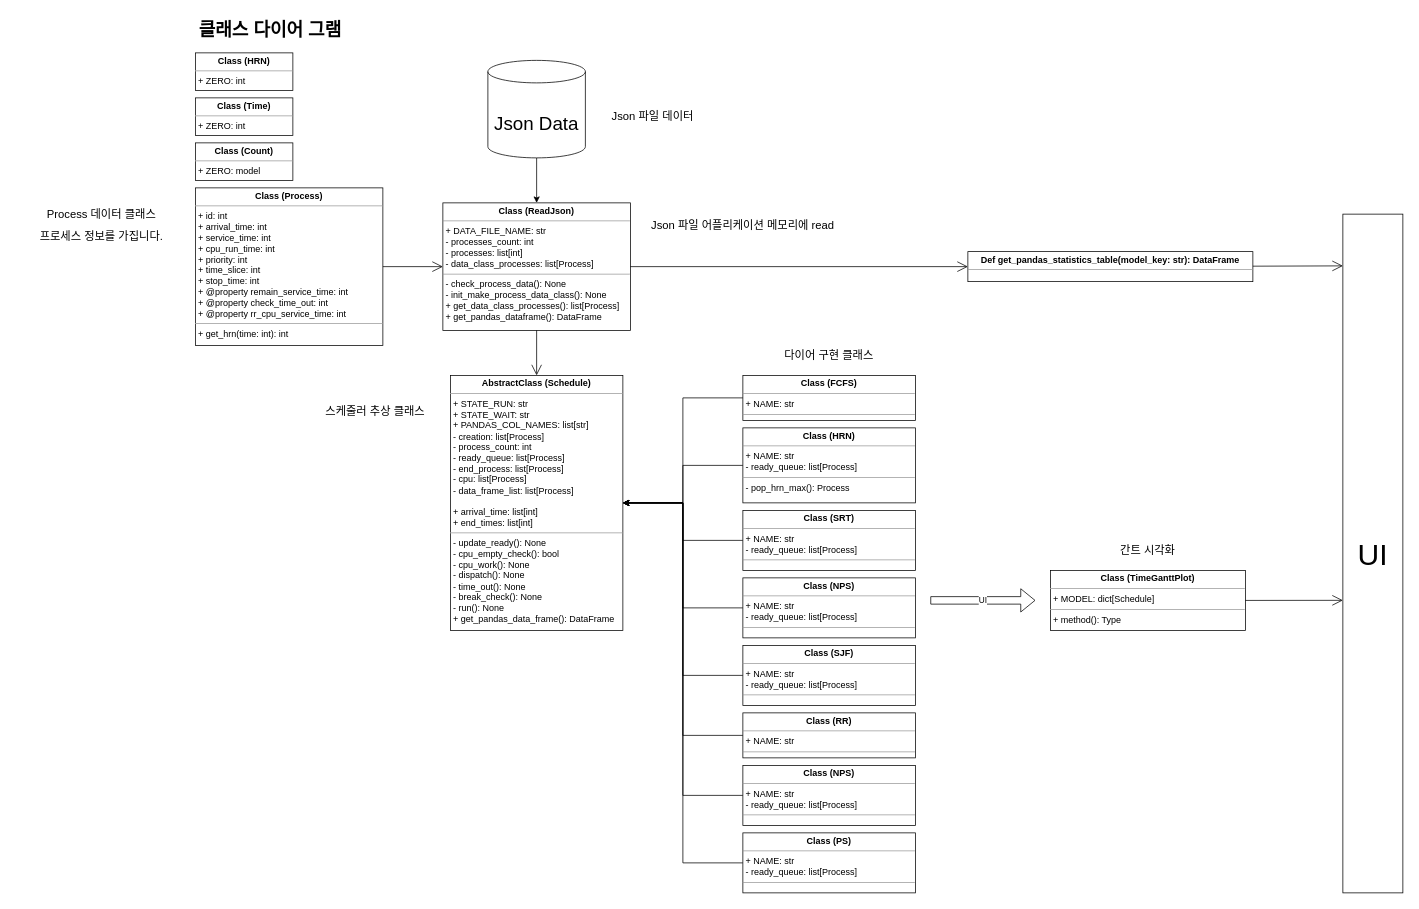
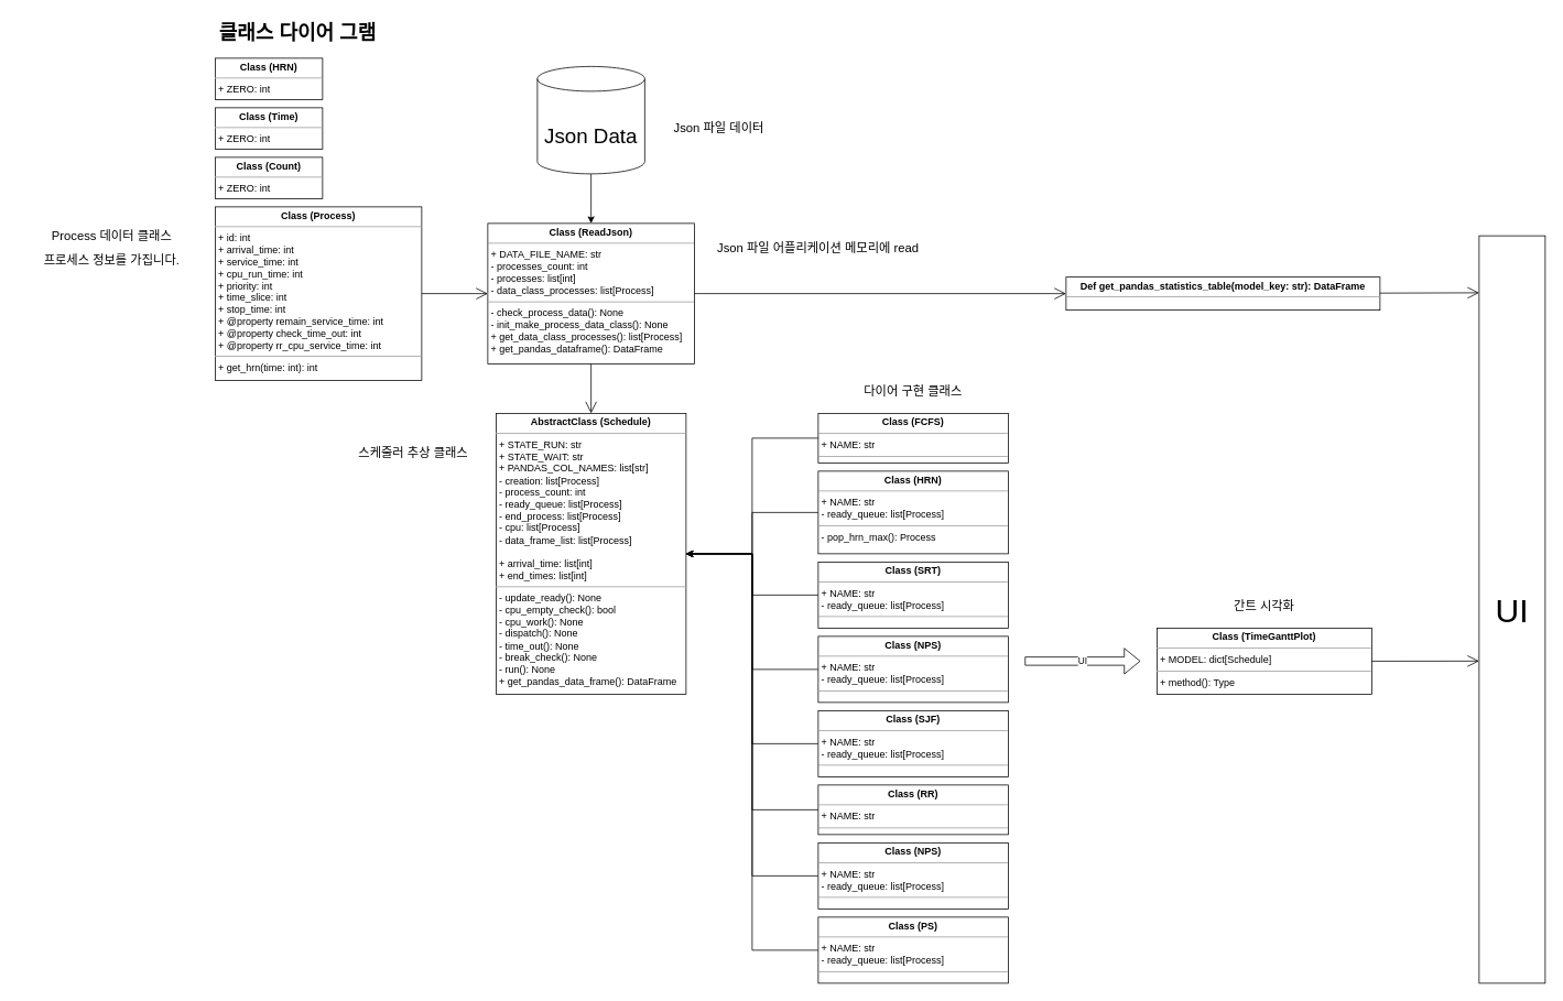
  <mxCell id="0" />
  <mxCell id="1" parent="0" />
  <mxCell id="2" value="&lt;h1&gt;클래스 다이어 그램&lt;/h1&gt;" style="text;html=1;strokeColor=none;fillColor=none;spacing=5;spacingTop=-20;whiteSpace=wrap;overflow=hidden;rounded=0;" parent="1" vertex="1"><mxGeometry x="260" y="20" width="237" height="40" as="geometry" /></mxCell>
  <mxCell id="3" value="&lt;p style=&quot;margin: 0px ; margin-top: 4px ; text-align: center&quot;&gt;&lt;b&gt;Class (Process)&lt;/b&gt;&lt;/p&gt;&lt;hr size=&quot;1&quot;&gt;&lt;p style=&quot;margin: 0px ; margin-left: 4px&quot;&gt;+ id: int&lt;/p&gt;&lt;p style=&quot;margin: 0px ; margin-left: 4px&quot;&gt;+ arrival_time: int&lt;br&gt;&lt;/p&gt;&lt;p style=&quot;margin: 0px ; margin-left: 4px&quot;&gt;+ service_time: int&lt;br&gt;&lt;/p&gt;&lt;p style=&quot;margin: 0px ; margin-left: 4px&quot;&gt;+ cpu_run_time: int&lt;br&gt;&lt;/p&gt;&lt;p style=&quot;margin: 0px ; margin-left: 4px&quot;&gt;+ priority: int&lt;br&gt;&lt;/p&gt;&lt;p style=&quot;margin: 0px ; margin-left: 4px&quot;&gt;+ time_slice: int&lt;br&gt;&lt;/p&gt;&lt;p style=&quot;margin: 0px ; margin-left: 4px&quot;&gt;+ stop_time: int&lt;br&gt;&lt;/p&gt;&lt;p style=&quot;margin: 0px ; margin-left: 4px&quot;&gt;+ @property remain_service_time: int&lt;/p&gt;&lt;p style=&quot;margin: 0px ; margin-left: 4px&quot;&gt;+ @property check_time_out: int&lt;br&gt;&lt;/p&gt;&lt;p style=&quot;margin: 0px ; margin-left: 4px&quot;&gt;+ @property rr_cpu_service_time: int&lt;br&gt;&lt;/p&gt;&lt;hr size=&quot;1&quot;&gt;&lt;p style=&quot;margin: 0px ; margin-left: 4px&quot;&gt;+ get_hrn(time: int): int&lt;br&gt;&lt;/p&gt;" style="verticalAlign=top;align=left;overflow=fill;fontSize=12;fontFamily=Helvetica;html=1;" parent="1" vertex="1"><mxGeometry x="260" y="250" width="250" height="210" as="geometry" /></mxCell>
  <mxCell id="4" value="&lt;p style=&quot;margin: 0px ; margin-top: 4px ; text-align: center&quot;&gt;&lt;b&gt;Class (HRN)&lt;/b&gt;&lt;/p&gt;&lt;hr size=&quot;1&quot;&gt;&lt;p style=&quot;margin: 0px ; margin-left: 4px&quot;&gt;+ ZERO: int&lt;/p&gt;" style="verticalAlign=top;align=left;overflow=fill;fontSize=12;fontFamily=Helvetica;html=1;" parent="1" vertex="1"><mxGeometry x="260" y="70" width="130" height="50" as="geometry" /></mxCell>
  <mxCell id="5" value="&lt;p style=&quot;margin: 0px ; margin-top: 4px ; text-align: center&quot;&gt;&lt;b&gt;Class (Time)&lt;/b&gt;&lt;/p&gt;&lt;hr size=&quot;1&quot;&gt;&lt;p style=&quot;margin: 0px ; margin-left: 4px&quot;&gt;+ ZERO: int&lt;/p&gt;" style="verticalAlign=top;align=left;overflow=fill;fontSize=12;fontFamily=Helvetica;html=1;" parent="1" vertex="1"><mxGeometry x="260" y="130" width="130" height="50" as="geometry" /></mxCell>
- <mxCell id="6" value="&lt;p style=&quot;margin: 0px ; margin-top: 4px ; text-align: center&quot;&gt;&lt;b&gt;Class (Count)&lt;/b&gt;&lt;/p&gt;&lt;hr size=&quot;1&quot;&gt;&lt;p style=&quot;margin: 0px ; margin-left: 4px&quot;&gt;+ ZERO: model&lt;/p&gt;" style="verticalAlign=top;align=left;overflow=fill;fontSize=12;fontFamily=Helvetica;html=1;" parent="1" vertex="1"><mxGeometry x="260" y="190" width="130" height="50" as="geometry" /></mxCell>
+ <mxCell id="6" value="&lt;p style=&quot;margin: 0px ; margin-top: 4px ; text-align: center&quot;&gt;&lt;b&gt;Class (Count)&lt;/b&gt;&lt;/p&gt;&lt;hr size=&quot;1&quot;&gt;&lt;p style=&quot;margin: 0px ; margin-left: 4px&quot;&gt;+ ZERO: int&lt;/p&gt;" style="verticalAlign=top;align=left;overflow=fill;fontSize=12;fontFamily=Helvetica;html=1;" parent="1" vertex="1"><mxGeometry x="260" y="190" width="130" height="50" as="geometry" /></mxCell>
  <mxCell id="7" value="&lt;p style=&quot;margin: 0px ; margin-top: 4px ; text-align: center&quot;&gt;&lt;b&gt;Class (ReadJson)&lt;/b&gt;&lt;/p&gt;&lt;hr size=&quot;1&quot;&gt;&lt;p style=&quot;margin: 0px ; margin-left: 4px&quot;&gt;+ DATA_FILE_NAME: str&lt;/p&gt;&lt;p style=&quot;margin: 0px ; margin-left: 4px&quot;&gt;- processes_count: int&lt;br&gt;&lt;/p&gt;&lt;p style=&quot;margin: 0px ; margin-left: 4px&quot;&gt;- processes: list[int]&lt;/p&gt;&lt;p style=&quot;margin: 0px ; margin-left: 4px&quot;&gt;- data_class_processes: list[Process]&lt;/p&gt;&lt;hr size=&quot;1&quot;&gt;&lt;p style=&quot;margin: 0px ; margin-left: 4px&quot;&gt;- check_process_data(): None&lt;br&gt;&lt;/p&gt;&lt;p style=&quot;margin: 0px ; margin-left: 4px&quot;&gt;- init_make_process_data_class(): None&lt;br&gt;&lt;/p&gt;&lt;p style=&quot;margin: 0px ; margin-left: 4px&quot;&gt;+ get_data_class_processes(): list[Process]&lt;br&gt;&lt;/p&gt;&lt;p style=&quot;margin: 0px ; margin-left: 4px&quot;&gt;+ get_pandas_dataframe(): DataFrame&lt;br&gt;&lt;/p&gt;" style="verticalAlign=top;align=left;overflow=fill;fontSize=12;fontFamily=Helvetica;html=1;" parent="1" vertex="1"><mxGeometry x="590" y="270" width="250" height="170" as="geometry" /></mxCell>
  <mxCell id="8" value="&lt;p style=&quot;margin: 0px ; margin-top: 4px ; text-align: center&quot;&gt;&lt;b&gt;Def get_pandas_statistics_table(model_key: str): DataFrame&lt;/b&gt;&lt;/p&gt;&lt;hr size=&quot;1&quot;&gt;&lt;p style=&quot;margin: 0px ; margin-left: 4px&quot;&gt;&lt;br&gt;&lt;/p&gt;" style="verticalAlign=top;align=left;overflow=fill;fontSize=12;fontFamily=Helvetica;html=1;" parent="1" vertex="1"><mxGeometry x="1290" y="335" width="380" height="40" as="geometry" /></mxCell>
  <mxCell id="9" style="edgeStyle=orthogonalEdgeStyle;rounded=0;orthogonalLoop=1;jettySize=auto;html=1;" parent="1" source="10" target="25" edge="1"><mxGeometry relative="1" as="geometry" /></mxCell>
  <mxCell id="10" value="&lt;p style=&quot;margin: 0px ; margin-top: 4px ; text-align: center&quot;&gt;&lt;b&gt;Class (FCFS)&lt;/b&gt;&lt;/p&gt;&lt;hr size=&quot;1&quot;&gt;&lt;p style=&quot;margin: 0px ; margin-left: 4px&quot;&gt;+ NAME: str&lt;/p&gt;&lt;hr size=&quot;1&quot;&gt;&lt;p style=&quot;margin: 0px ; margin-left: 4px&quot;&gt;&lt;br&gt;&lt;/p&gt;" style="verticalAlign=top;align=left;overflow=fill;fontSize=12;fontFamily=Helvetica;html=1;" parent="1" vertex="1"><mxGeometry x="990" y="500" width="230" height="60" as="geometry" /></mxCell>
  <mxCell id="11" style="edgeStyle=orthogonalEdgeStyle;rounded=0;orthogonalLoop=1;jettySize=auto;html=1;" parent="1" source="12" target="25" edge="1"><mxGeometry relative="1" as="geometry" /></mxCell>
  <mxCell id="12" value="&lt;p style=&quot;margin: 0px ; margin-top: 4px ; text-align: center&quot;&gt;&lt;b&gt;Class (HRN)&lt;/b&gt;&lt;/p&gt;&lt;hr size=&quot;1&quot;&gt;&lt;p style=&quot;margin: 0px ; margin-left: 4px&quot;&gt;+ NAME: str&lt;/p&gt;&lt;p style=&quot;margin: 0px ; margin-left: 4px&quot;&gt;- ready_queue: list[Process]&lt;br&gt;&lt;/p&gt;&lt;hr size=&quot;1&quot;&gt;&lt;p style=&quot;margin: 0px ; margin-left: 4px&quot;&gt;&lt;span&gt;- pop_hrn_max(): Process&lt;/span&gt;&lt;br&gt;&lt;/p&gt;&lt;p style=&quot;margin: 0px ; margin-left: 4px&quot;&gt;&lt;br&gt;&lt;/p&gt;" style="verticalAlign=top;align=left;overflow=fill;fontSize=12;fontFamily=Helvetica;html=1;" parent="1" vertex="1"><mxGeometry x="990" y="570" width="230" height="100" as="geometry" /></mxCell>
  <mxCell id="13" style="edgeStyle=orthogonalEdgeStyle;rounded=0;orthogonalLoop=1;jettySize=auto;html=1;entryX=1;entryY=0.5;entryDx=0;entryDy=0;" parent="1" source="14" target="25" edge="1"><mxGeometry relative="1" as="geometry" /></mxCell>
  <mxCell id="14" value="&lt;p style=&quot;margin: 0px ; margin-top: 4px ; text-align: center&quot;&gt;&lt;b&gt;Class (NPS)&lt;/b&gt;&lt;/p&gt;&lt;hr size=&quot;1&quot;&gt;&lt;p style=&quot;margin: 0px ; margin-left: 4px&quot;&gt;+ NAME: str&lt;/p&gt;&lt;p style=&quot;margin: 0px ; margin-left: 4px&quot;&gt;- ready_queue: list[Process]&lt;br&gt;&lt;/p&gt;&lt;hr size=&quot;1&quot;&gt;&lt;p style=&quot;margin: 0px ; margin-left: 4px&quot;&gt;&lt;br&gt;&lt;/p&gt;" style="verticalAlign=top;align=left;overflow=fill;fontSize=12;fontFamily=Helvetica;html=1;" parent="1" vertex="1"><mxGeometry x="990" y="1020" width="230" height="80" as="geometry" /></mxCell>
  <mxCell id="15" style="edgeStyle=orthogonalEdgeStyle;rounded=0;orthogonalLoop=1;jettySize=auto;html=1;entryX=1;entryY=0.5;entryDx=0;entryDy=0;" parent="1" source="16" target="25" edge="1"><mxGeometry relative="1" as="geometry" /></mxCell>
  <mxCell id="16" value="&lt;p style=&quot;margin: 0px ; margin-top: 4px ; text-align: center&quot;&gt;&lt;b&gt;Class (PS)&lt;/b&gt;&lt;/p&gt;&lt;hr size=&quot;1&quot;&gt;&lt;p style=&quot;margin: 0px ; margin-left: 4px&quot;&gt;+ NAME: str&lt;/p&gt;&lt;p style=&quot;margin: 0px ; margin-left: 4px&quot;&gt;- ready_queue: list[Process]&lt;br&gt;&lt;/p&gt;&lt;hr size=&quot;1&quot;&gt;&lt;p style=&quot;margin: 0px ; margin-left: 4px&quot;&gt;&lt;br&gt;&lt;/p&gt;" style="verticalAlign=top;align=left;overflow=fill;fontSize=12;fontFamily=Helvetica;html=1;" parent="1" vertex="1"><mxGeometry x="990" y="1110" width="230" height="80" as="geometry" /></mxCell>
  <mxCell id="17" style="edgeStyle=orthogonalEdgeStyle;rounded=0;orthogonalLoop=1;jettySize=auto;html=1;" parent="1" source="18" target="25" edge="1"><mxGeometry relative="1" as="geometry" /></mxCell>
  <mxCell id="18" value="&lt;p style=&quot;margin: 0px ; margin-top: 4px ; text-align: center&quot;&gt;&lt;b&gt;Class (NPS)&lt;/b&gt;&lt;/p&gt;&lt;hr size=&quot;1&quot;&gt;&lt;p style=&quot;margin: 0px ; margin-left: 4px&quot;&gt;+ NAME: str&lt;/p&gt;&lt;p style=&quot;margin: 0px ; margin-left: 4px&quot;&gt;- ready_queue: list[Process]&lt;br&gt;&lt;/p&gt;&lt;hr size=&quot;1&quot;&gt;&lt;p style=&quot;margin: 0px ; margin-left: 4px&quot;&gt;&lt;br&gt;&lt;/p&gt;" style="verticalAlign=top;align=left;overflow=fill;fontSize=12;fontFamily=Helvetica;html=1;" parent="1" vertex="1"><mxGeometry x="990" y="770" width="230" height="80" as="geometry" /></mxCell>
  <mxCell id="19" style="edgeStyle=orthogonalEdgeStyle;rounded=0;orthogonalLoop=1;jettySize=auto;html=1;entryX=1;entryY=0.5;entryDx=0;entryDy=0;" parent="1" source="20" target="25" edge="1"><mxGeometry relative="1" as="geometry" /></mxCell>
  <mxCell id="20" value="&lt;p style=&quot;margin: 0px ; margin-top: 4px ; text-align: center&quot;&gt;&lt;b&gt;Class (RR)&lt;/b&gt;&lt;/p&gt;&lt;hr size=&quot;1&quot;&gt;&lt;p style=&quot;margin: 0px ; margin-left: 4px&quot;&gt;+ NAME: str&lt;/p&gt;&lt;hr size=&quot;1&quot;&gt;&lt;p style=&quot;margin: 0px ; margin-left: 4px&quot;&gt;&lt;br&gt;&lt;/p&gt;" style="verticalAlign=top;align=left;overflow=fill;fontSize=12;fontFamily=Helvetica;html=1;" parent="1" vertex="1"><mxGeometry x="990" y="950" width="230" height="60" as="geometry" /></mxCell>
  <mxCell id="21" style="edgeStyle=orthogonalEdgeStyle;rounded=0;orthogonalLoop=1;jettySize=auto;html=1;entryX=1;entryY=0.5;entryDx=0;entryDy=0;" parent="1" source="22" target="25" edge="1"><mxGeometry relative="1" as="geometry" /></mxCell>
  <mxCell id="22" value="&lt;p style=&quot;margin: 0px ; margin-top: 4px ; text-align: center&quot;&gt;&lt;b&gt;Class (SJF)&lt;/b&gt;&lt;/p&gt;&lt;hr size=&quot;1&quot;&gt;&lt;p style=&quot;margin: 0px ; margin-left: 4px&quot;&gt;+ NAME: str&lt;/p&gt;&lt;p style=&quot;margin: 0px ; margin-left: 4px&quot;&gt;- ready_queue: list[Process]&lt;br&gt;&lt;/p&gt;&lt;hr size=&quot;1&quot;&gt;&lt;p style=&quot;margin: 0px ; margin-left: 4px&quot;&gt;&lt;br&gt;&lt;/p&gt;" style="verticalAlign=top;align=left;overflow=fill;fontSize=12;fontFamily=Helvetica;html=1;" parent="1" vertex="1"><mxGeometry x="990" y="860" width="230" height="80" as="geometry" /></mxCell>
  <mxCell id="23" style="edgeStyle=orthogonalEdgeStyle;rounded=0;orthogonalLoop=1;jettySize=auto;html=1;" parent="1" source="24" target="25" edge="1"><mxGeometry relative="1" as="geometry" /></mxCell>
  <mxCell id="24" value="&lt;p style=&quot;margin: 0px ; margin-top: 4px ; text-align: center&quot;&gt;&lt;b&gt;Class (SRT)&lt;/b&gt;&lt;/p&gt;&lt;hr size=&quot;1&quot;&gt;&lt;p style=&quot;margin: 0px ; margin-left: 4px&quot;&gt;+ NAME: str&lt;/p&gt;&lt;p style=&quot;margin: 0px ; margin-left: 4px&quot;&gt;- ready_queue: list[Process]&lt;br&gt;&lt;/p&gt;&lt;hr size=&quot;1&quot;&gt;&lt;p style=&quot;margin: 0px ; margin-left: 4px&quot;&gt;&lt;br&gt;&lt;/p&gt;" style="verticalAlign=top;align=left;overflow=fill;fontSize=12;fontFamily=Helvetica;html=1;" parent="1" vertex="1"><mxGeometry x="990" y="680" width="230" height="80" as="geometry" /></mxCell>
  <mxCell id="25" value="&lt;p style=&quot;margin: 0px ; margin-top: 4px ; text-align: center&quot;&gt;&lt;b&gt;AbstractClass (Schedule)&lt;/b&gt;&lt;br&gt;&lt;/p&gt;&lt;hr size=&quot;1&quot;&gt;&lt;p style=&quot;margin: 0px 0px 0px 4px&quot;&gt;+ STATE_RUN: str&lt;/p&gt;&lt;p style=&quot;margin: 0px 0px 0px 4px&quot;&gt;+ STATE_WAIT: str&lt;br&gt;&lt;/p&gt;&lt;p style=&quot;margin: 0px 0px 0px 4px&quot;&gt;+ PANDAS_COL_NAMES: list[str]&lt;/p&gt;&lt;p style=&quot;margin: 0px 0px 0px 4px&quot;&gt;- creation: list[Process]&lt;/p&gt;&lt;p style=&quot;margin: 0px 0px 0px 4px&quot;&gt;- process_count: int&lt;br&gt;&lt;/p&gt;&lt;p style=&quot;margin: 0px 0px 0px 4px&quot;&gt;- ready_queue: list[Process]&lt;br&gt;&lt;/p&gt;&lt;p style=&quot;margin: 0px 0px 0px 4px&quot;&gt;- end_process: list[Process]&lt;br&gt;&lt;/p&gt;&lt;p style=&quot;margin: 0px 0px 0px 4px&quot;&gt;- cpu: list[Process]&lt;br&gt;&lt;/p&gt;&lt;p style=&quot;margin: 0px 0px 0px 4px&quot;&gt;- data_frame_list: list[Process]&lt;/p&gt;&lt;p style=&quot;margin: 0px 0px 0px 4px&quot;&gt;&lt;br&gt;&lt;/p&gt;&lt;p style=&quot;margin: 0px 0px 0px 4px&quot;&gt;+ arrival_time: list[int]&lt;/p&gt;&lt;p style=&quot;margin: 0px 0px 0px 4px&quot;&gt;+ end_times: list[int]&lt;/p&gt;&lt;hr size=&quot;1&quot;&gt;&lt;p style=&quot;margin: 0px 0px 0px 4px&quot;&gt;- update_ready(): None&lt;/p&gt;&lt;p style=&quot;margin: 0px 0px 0px 4px&quot;&gt;- cpu_empty_check(): bool&lt;br&gt;&lt;/p&gt;&lt;p style=&quot;margin: 0px 0px 0px 4px&quot;&gt;- cpu_work(): None&lt;br&gt;&lt;/p&gt;&lt;p style=&quot;margin: 0px 0px 0px 4px&quot;&gt;- dispatch(): None&lt;br&gt;&lt;/p&gt;&lt;p style=&quot;margin: 0px 0px 0px 4px&quot;&gt;- time_out(): None&lt;br&gt;&lt;/p&gt;&lt;p style=&quot;margin: 0px 0px 0px 4px&quot;&gt;- break_check(): None&lt;br&gt;&lt;/p&gt;&lt;p style=&quot;margin: 0px 0px 0px 4px&quot;&gt;- run(): None&lt;/p&gt;&lt;p style=&quot;margin: 0px 0px 0px 4px&quot;&gt;+ get_pandas_data_frame(): DataFrame&lt;br&gt;&lt;/p&gt;" style="verticalAlign=top;align=left;overflow=fill;fontSize=12;fontFamily=Helvetica;html=1;" parent="1" vertex="1"><mxGeometry x="600" y="500" width="230" height="340" as="geometry" /></mxCell>
  <mxCell id="26" value="&lt;p style=&quot;margin: 0px ; margin-top: 4px ; text-align: center&quot;&gt;&lt;b&gt;Class (TimeGanttPlot)&lt;/b&gt;&lt;/p&gt;&lt;hr size=&quot;1&quot;&gt;&lt;p style=&quot;margin: 0px ; margin-left: 4px&quot;&gt;+ MODEL: dict[Schedule]&lt;/p&gt;&lt;hr size=&quot;1&quot;&gt;&lt;p style=&quot;margin: 0px ; margin-left: 4px&quot;&gt;+ method(): Type&lt;/p&gt;" style="verticalAlign=top;align=left;overflow=fill;fontSize=12;fontFamily=Helvetica;html=1;strokeColor=default;" parent="1" vertex="1"><mxGeometry x="1400" y="760" width="260" height="80" as="geometry" /></mxCell>
  <mxCell id="27" value="" style="endArrow=open;endFill=1;endSize=12;html=1;rounded=0;exitX=1;exitY=0.5;exitDx=0;exitDy=0;entryX=0;entryY=0.5;entryDx=0;entryDy=0;" parent="1" source="3" target="7" edge="1"><mxGeometry width="160" relative="1" as="geometry"><mxPoint x="530" y="390" as="sourcePoint" /><mxPoint x="690" y="390" as="targetPoint" /></mxGeometry></mxCell>
  <mxCell id="28" value="" style="endArrow=open;endFill=1;endSize=12;html=1;rounded=0;exitX=0.5;exitY=1;exitDx=0;exitDy=0;entryX=0.5;entryY=0;entryDx=0;entryDy=0;" parent="1" source="7" target="25" edge="1"><mxGeometry width="160" relative="1" as="geometry"><mxPoint x="1130" y="420" as="sourcePoint" /><mxPoint x="1280" y="420" as="targetPoint" /></mxGeometry></mxCell>
  <mxCell id="29" value="UI" style="shape=flexArrow;endArrow=classic;html=1;rounded=0;" parent="1" edge="1"><mxGeometry width="50" height="50" relative="1" as="geometry"><mxPoint x="1240" y="800" as="sourcePoint" /><mxPoint x="1380" y="800" as="targetPoint" /></mxGeometry></mxCell>
  <mxCell id="30" value="" style="endArrow=open;endFill=1;endSize=12;html=1;rounded=0;exitX=1;exitY=0.5;exitDx=0;exitDy=0;entryX=0;entryY=0.5;entryDx=0;entryDy=0;" parent="1" source="7" target="8" edge="1"><mxGeometry width="160" relative="1" as="geometry"><mxPoint x="725" y="450" as="sourcePoint" /><mxPoint x="990" y="355" as="targetPoint" /></mxGeometry></mxCell>
  <mxCell id="31" value="&lt;font style=&quot;font-size: 40px&quot;&gt;UI&lt;/font&gt;" style="rounded=0;whiteSpace=wrap;html=1;" parent="1" vertex="1"><mxGeometry x="1790" y="285" width="80" height="905" as="geometry" /></mxCell>
  <mxCell id="32" value="" style="endArrow=open;endFill=1;endSize=12;html=1;rounded=0;exitX=1;exitY=0.5;exitDx=0;exitDy=0;" parent="1" edge="1"><mxGeometry width="160" relative="1" as="geometry"><mxPoint x="1670" y="354.41" as="sourcePoint" /><mxPoint x="1790" y="354" as="targetPoint" /></mxGeometry></mxCell>
  <mxCell id="33" value="" style="endArrow=open;endFill=1;endSize=12;html=1;rounded=0;exitX=1;exitY=0.5;exitDx=0;exitDy=0;entryX=0;entryY=0.569;entryDx=0;entryDy=0;entryPerimeter=0;" parent="1" target="31" edge="1"><mxGeometry width="160" relative="1" as="geometry"><mxPoint x="1660" y="800.07" as="sourcePoint" /><mxPoint x="1780" y="799.66" as="targetPoint" /></mxGeometry></mxCell>
  <mxCell id="34" style="edgeStyle=orthogonalEdgeStyle;rounded=0;orthogonalLoop=1;jettySize=auto;html=1;entryX=0.5;entryY=0;entryDx=0;entryDy=0;fontSize=25;" parent="1" source="35" target="7" edge="1"><mxGeometry relative="1" as="geometry" /></mxCell>
  <mxCell id="35" value="&lt;font style=&quot;font-size: 25px&quot;&gt;Json Data&lt;/font&gt;" style="shape=cylinder3;whiteSpace=wrap;html=1;boundedLbl=1;backgroundOutline=1;size=15;fontSize=40;" parent="1" vertex="1"><mxGeometry x="650" y="80" width="130" height="130" as="geometry" /></mxCell>
  <mxCell id="36" value="&lt;font style=&quot;font-size: 15px&quot;&gt;Json 파일 데이터&lt;/font&gt;" style="text;html=1;strokeColor=none;fillColor=none;align=center;verticalAlign=middle;whiteSpace=wrap;rounded=0;fontSize=25;" parent="1" vertex="1"><mxGeometry x="790" y="130" width="160" height="40" as="geometry" /></mxCell>
  <mxCell id="37" value="&lt;font style=&quot;font-size: 15px&quot;&gt;Process 데이터 클래스&lt;br&gt;프로세스 정보를 가집니다.&lt;br&gt;&lt;/font&gt;" style="text;html=1;strokeColor=none;fillColor=none;align=center;verticalAlign=middle;whiteSpace=wrap;rounded=0;fontSize=25;" parent="1" vertex="1"><mxGeometry x="20" y="255" width="230" height="80" as="geometry" /></mxCell>
  <mxCell id="38" value="&lt;font style=&quot;font-size: 15px&quot;&gt;Json 파일 어플리케이션 메모리에 read&lt;/font&gt;" style="text;html=1;strokeColor=none;fillColor=none;align=center;verticalAlign=middle;whiteSpace=wrap;rounded=0;fontSize=25;" parent="1" vertex="1"><mxGeometry x="850" y="270" width="280" height="50" as="geometry" /></mxCell>
  <mxCell id="39" value="&lt;span style=&quot;font-size: 15px&quot;&gt;스케줄러 추상 클래스&lt;/span&gt;" style="text;html=1;strokeColor=none;fillColor=none;align=center;verticalAlign=middle;whiteSpace=wrap;rounded=0;fontSize=25;" parent="1" vertex="1"><mxGeometry x="420" y="525" width="160" height="35" as="geometry" /></mxCell>
  <mxCell id="40" value="&lt;span style=&quot;font-size: 15px&quot;&gt;다이어 구현 클래스&lt;/span&gt;" style="text;html=1;strokeColor=none;fillColor=none;align=center;verticalAlign=middle;whiteSpace=wrap;rounded=0;fontSize=25;" parent="1" vertex="1"><mxGeometry x="1025" y="450" width="160" height="35" as="geometry" /></mxCell>
  <mxCell id="41" value="&lt;span style=&quot;font-size: 15px&quot;&gt;간트 시각화&lt;/span&gt;" style="text;html=1;strokeColor=none;fillColor=none;align=center;verticalAlign=middle;whiteSpace=wrap;rounded=0;fontSize=25;" parent="1" vertex="1"><mxGeometry x="1450" y="710" width="160" height="35" as="geometry" /></mxCell>
